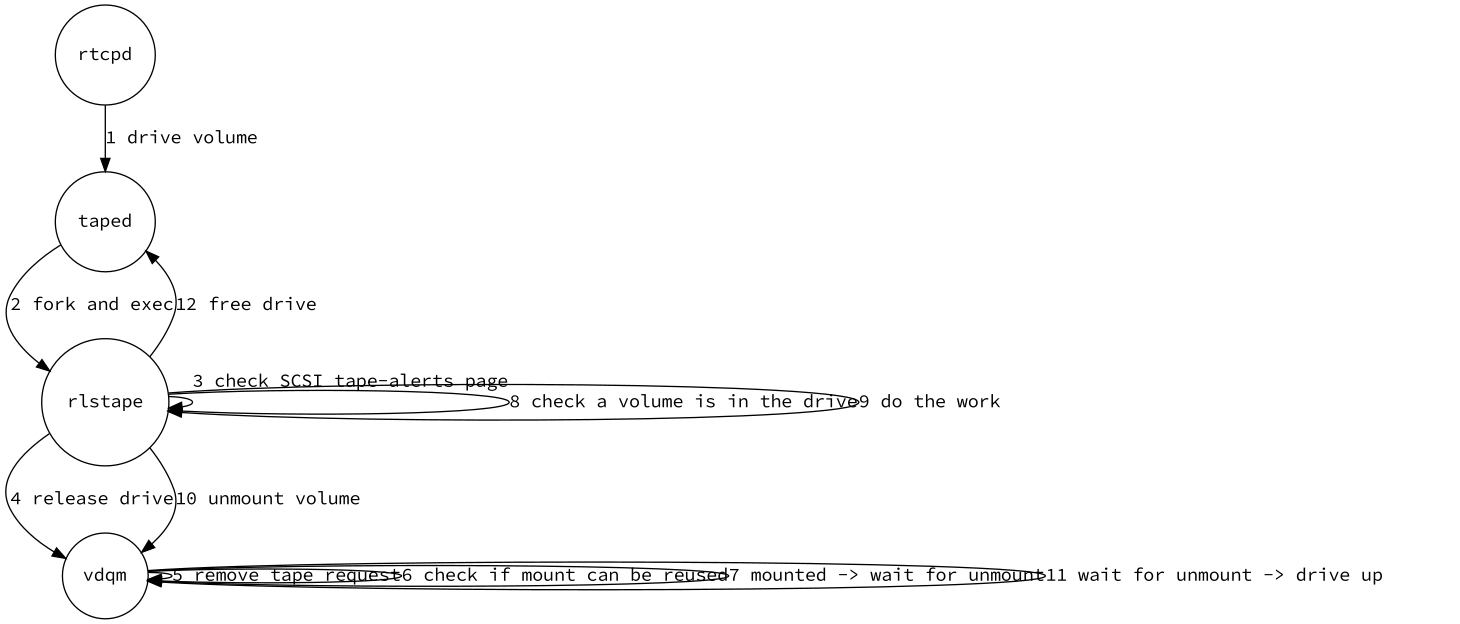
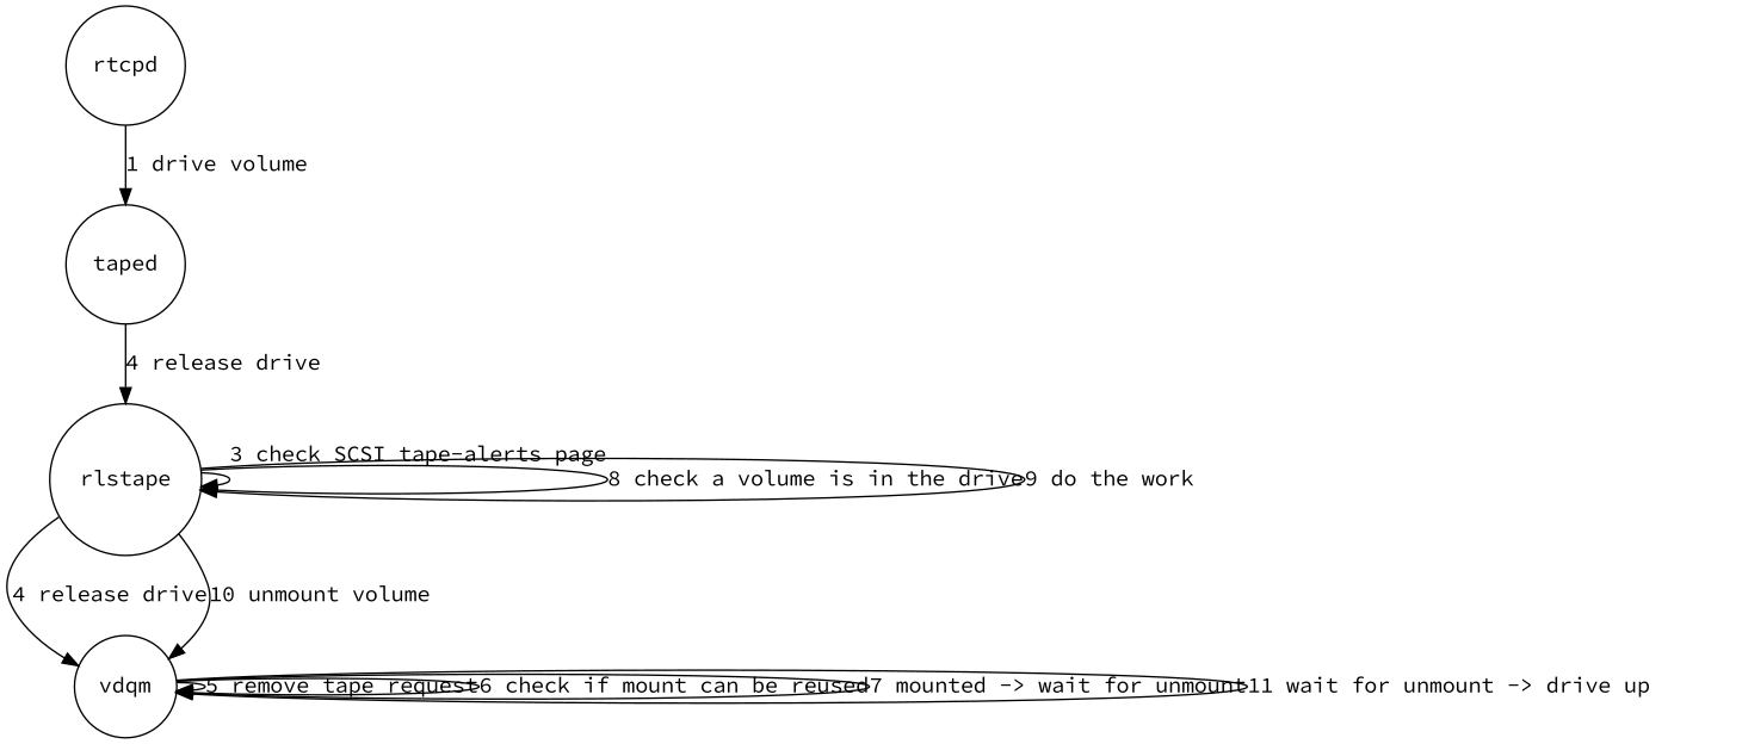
  digraph {
    fontname="Source Code Pro"
    rankdir=TB
    node [fontname="Source Code Pro" shape=circle]
    edge [fontname="Source Code Pro"]
    rtcpd
    taped
    rlstape
    vdqm
    rtcpd -> taped [label="1 drive volume"]
-   taped -> rlstape [label="2 fork and exec"]
-   rlstape -> taped [label="12 free drive"]
+   taped -> rlstape [label="4 release drive"]
    rlstape -> rlstape [label="3 check SCSI tape-alerts page\n\n "]
    rlstape -> rlstape [label="8 check a volume is in the drive"]
    rlstape -> rlstape [label="9 do the work"]
    rlstape -> vdqm [label="4 release drive"]
    rlstape -> vdqm [label="10 unmount volume"]
    vdqm -> vdqm [label="5 remove tape request"]
    vdqm -> vdqm [label="6 check if mount can be reused"]
    vdqm -> vdqm [label="7 mounted -> wait for unmount"]
    vdqm -> vdqm [label="11 wait for unmount -> drive up"]
  }
